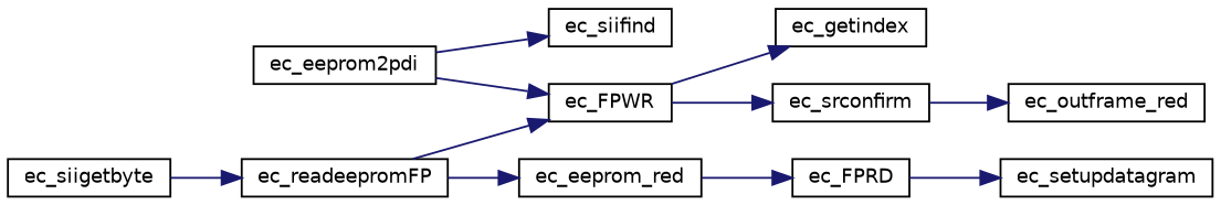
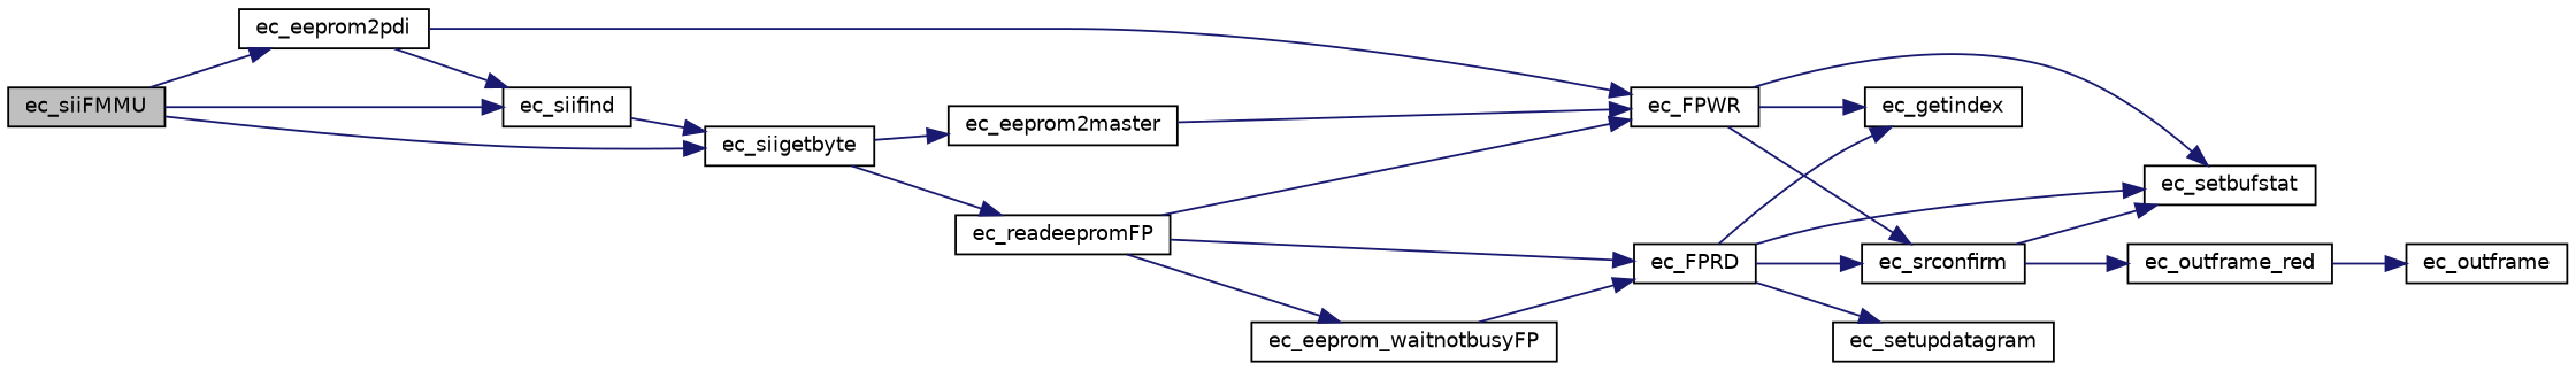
  digraph {
    rankdir=LR
    node [color=black fillcolor=white fontname=Helvetica fontsize=10 shape=record style=filled]
    edge [color=midnightblue fontname=Helvetica fontsize=10 labelfontname=Helvetica labelfontsize=10 style=solid]
+   n1 [fillcolor=grey75 fontcolor=black height=0.2 label=ec_siiFMMU width=0.4]
    n2 [height=0.2 label=ec_eeprom2pdi width=0.4]
    n3 [height=0.2 label=ec_siifind width=0.4]
    n4 [height=0.2 label=ec_siigetbyte width=0.4]
    n5 [height=0.2 label=ec_FPWR width=0.4]
+   n6 [height=0.2 label=ec_eeprom2master width=0.4]
    n7 [height=0.2 label=ec_readeepromFP width=0.4]
    n8 [height=0.2 label=ec_getindex width=0.4]
+   n9 [height=0.2 label=ec_setbufstat width=0.4]
    n10 [height=0.2 label=ec_srconfirm width=0.4]
    n11 [height=0.2 label=ec_setupdatagram width=0.4]
    n12 [height=0.2 label=ec_outframe_red width=0.4]
-   n14 [height=0.2 label=ec_eeprom_red width=0.4]
+   n13 [height=0.2 label=ec_outframe width=0.4]
+   n14 [height=0.2 label=ec_eeprom_waitnotbusyFP width=0.4]
    n15 [height=0.2 label=ec_FPRD width=0.4]
+   n1 -> n2
+   n1 -> n3
+   n1 -> n4
    n2 -> n3
    n2 -> n5
+   n3 -> n4
+   n4 -> n6
    n4 -> n7
    n5 -> n8
+   n5 -> n9
    n5 -> n10
+   n6 -> n5
    n7 -> n5
    n7 -> n14
+   n7 -> n15
+   n10 -> n9
    n10 -> n12
+   n12 -> n13
    n14 -> n15
+   n15 -> n8
+   n15 -> n9
+   n15 -> n10
    n15 -> n11
  }
